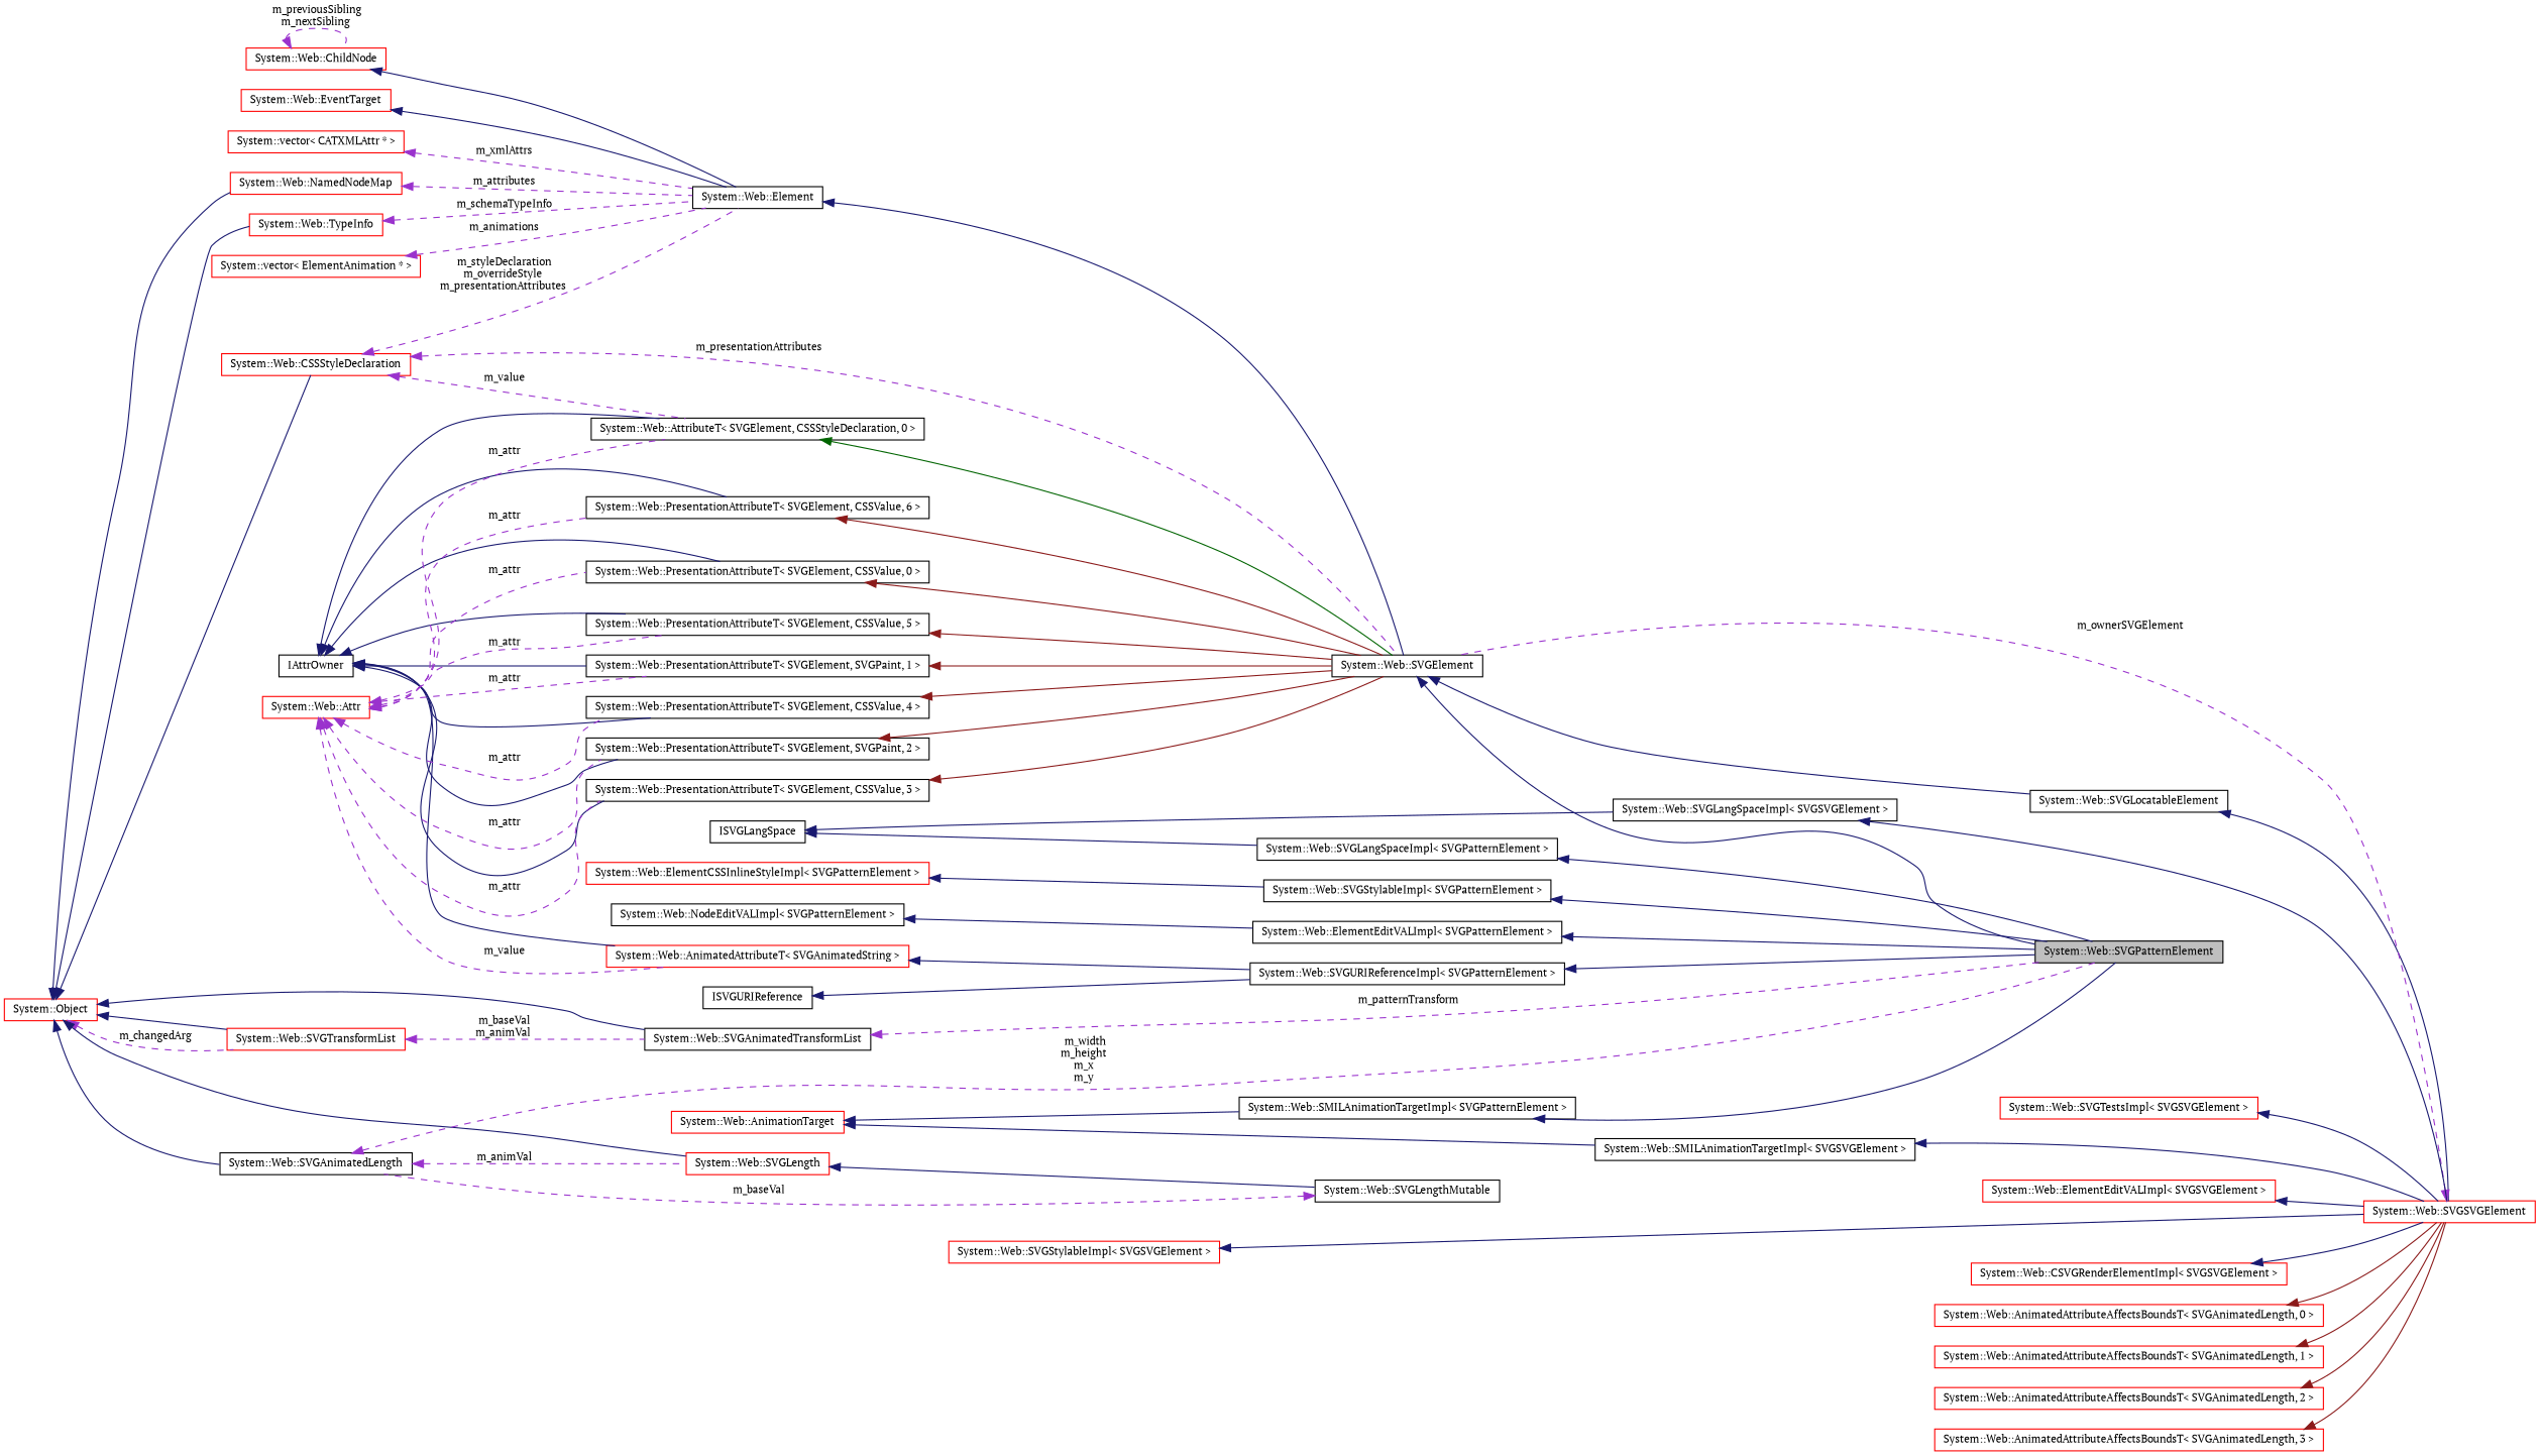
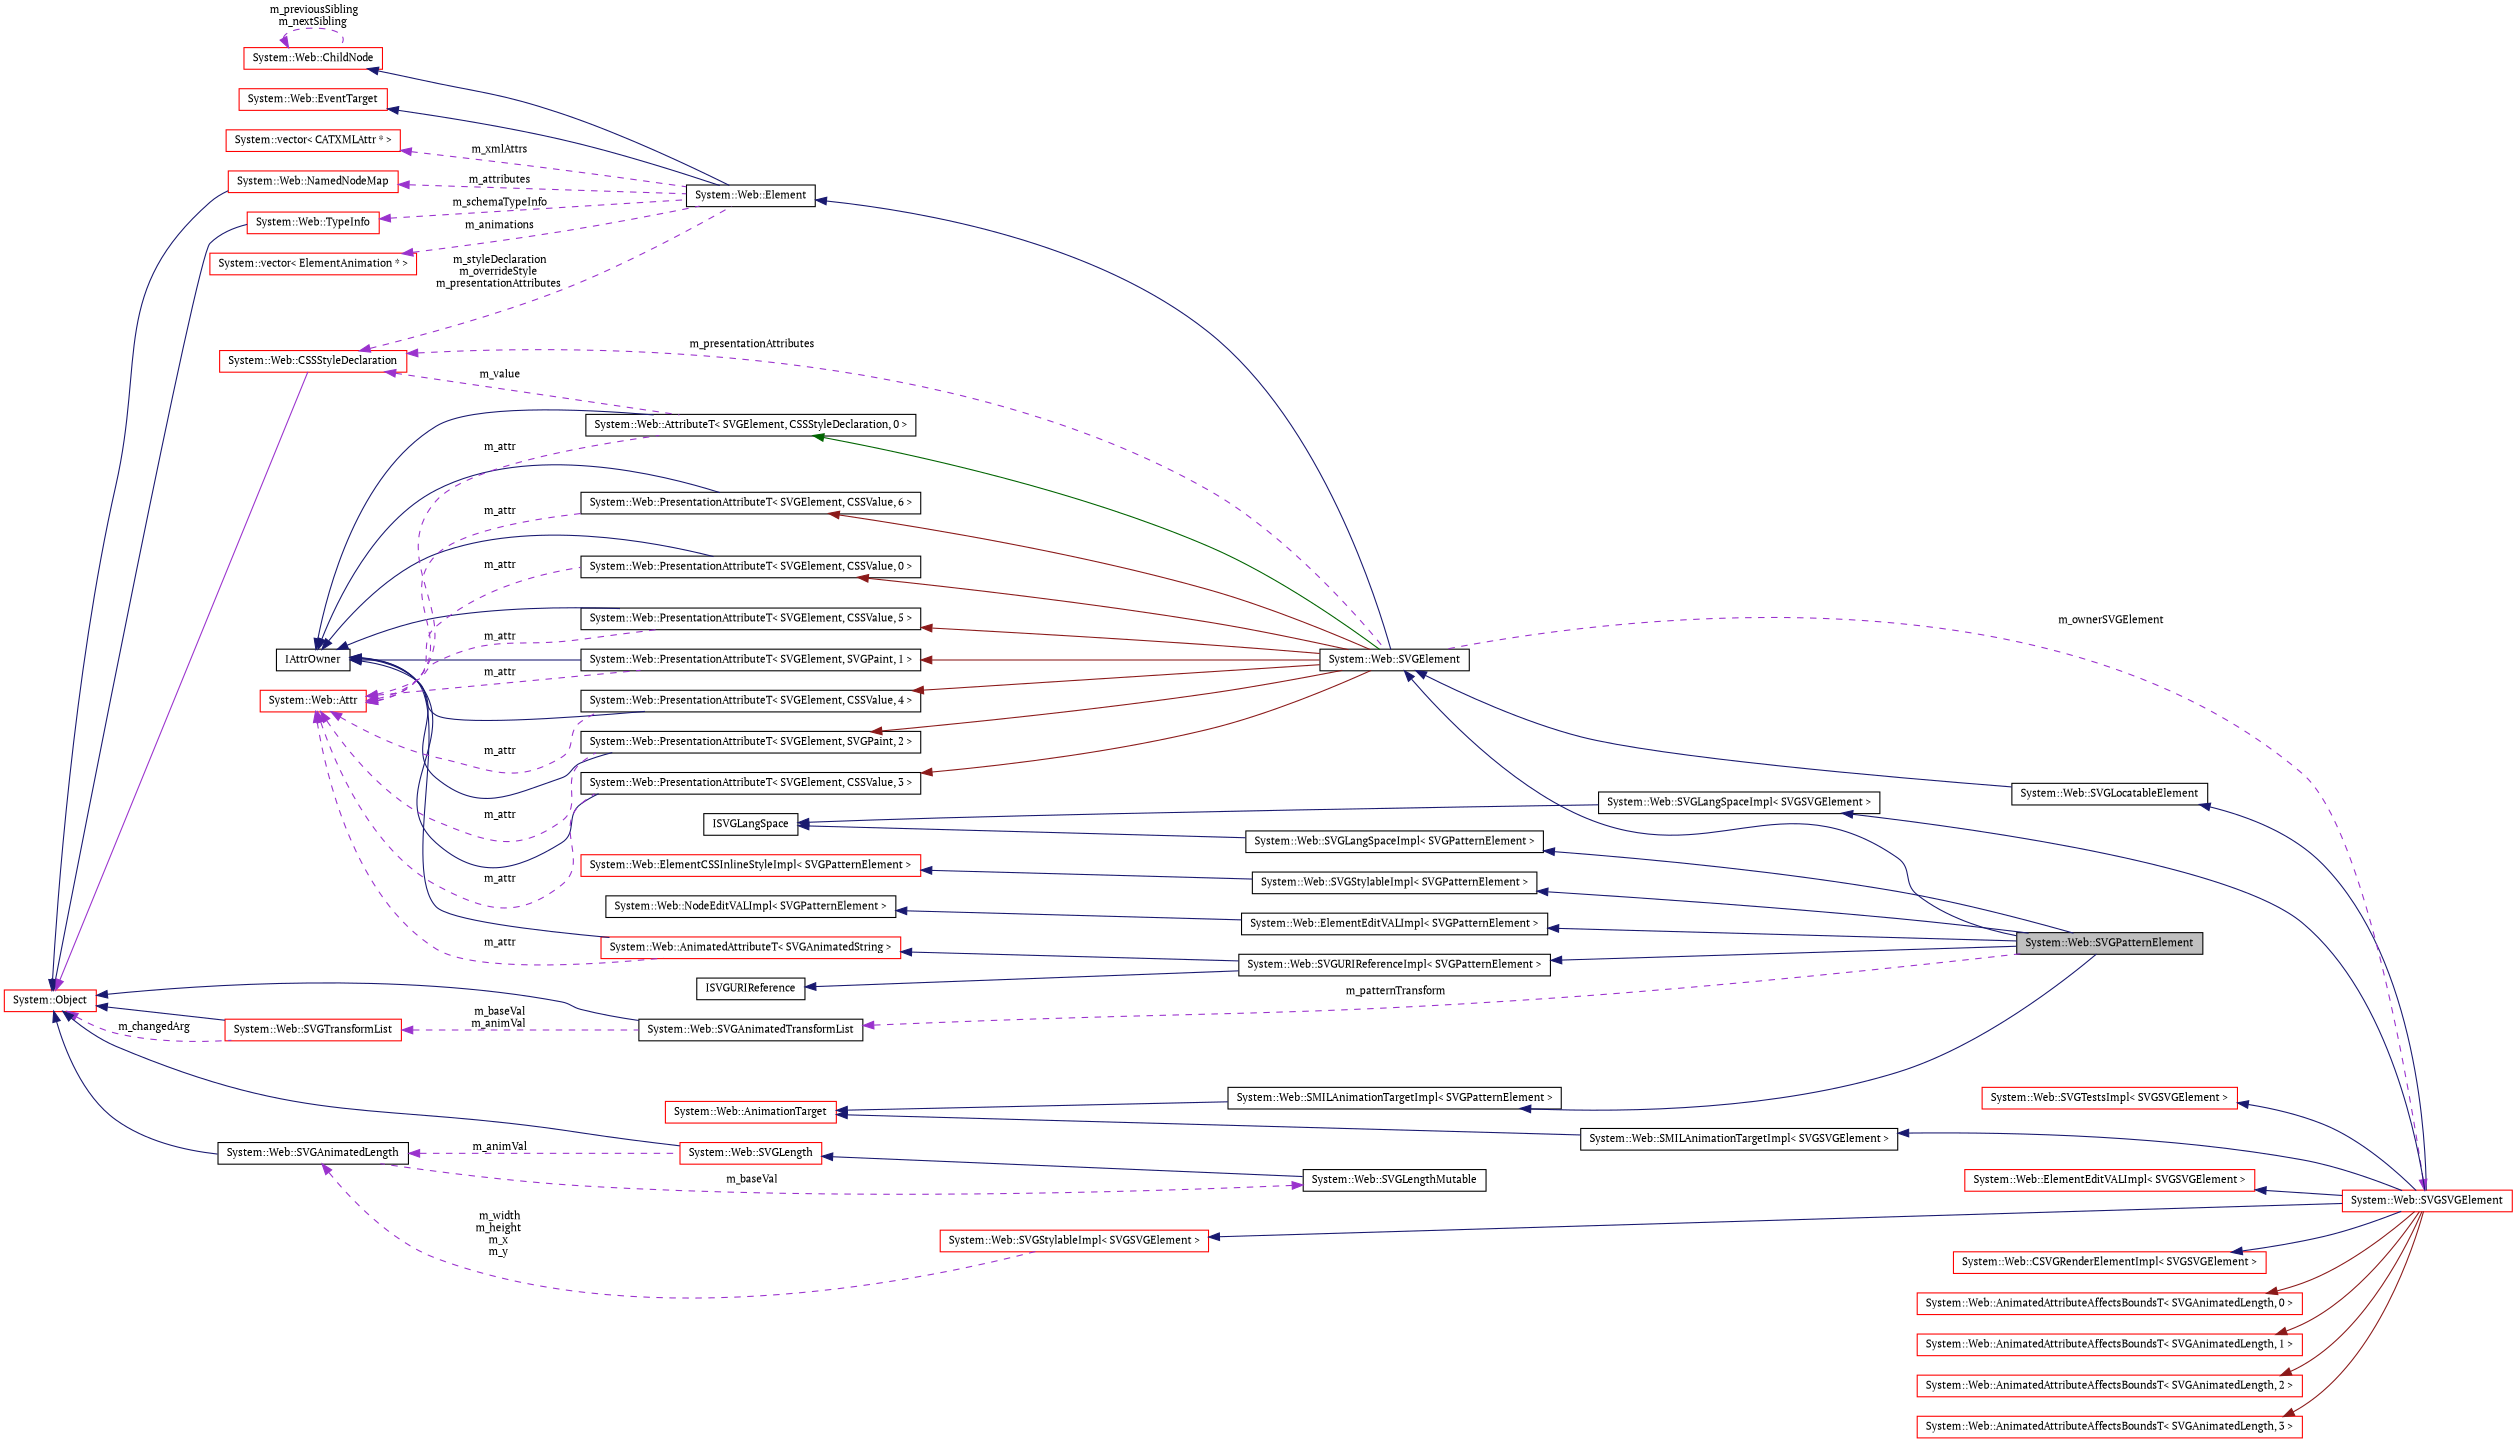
  digraph {
    fontname="PT Serif"
    rankdir=LR
    node [color=black fillcolor=white fontname="PT Serif" fontsize=10 shape=record style=filled]
    edge [color=midnightblue dir=back fontname="PT Serif" fontsize=10 labelfontname=Helvetica labelfontsize=10 style=solid]
    n1 [fillcolor=grey75 fontcolor=black height=0.2 label="System::Web::SVGPatternElement" width=0.4]
    n2 [height=0.2 label="System::Web::SVGElement" width=0.4]
    n3 [height=0.2 label="System::Web::SVGLocatableElement" width=0.4]
    n4 [color=red height=0.2 label="System::Web::SVGSVGElement" width=0.4]
    n5 [height=0.2 label="System::Web::Element" width=0.4]
    n6 [color=red height=0.2 label="System::Web::ChildNode" width=0.4]
    n7 [color=red height=0.2 label="System::Web::EventTarget" width=0.4]
    n8 [color=red height=0.2 label="System::vector\< CATXMLAttr * \>" width=0.4]
    n9 [color=red height=0.2 label="System::Web::NamedNodeMap" width=0.4]
    n10 [color=red height=0.2 label="System::Object" width=0.4]
    n11 [color=red height=0.2 label="System::Web::TypeInfo" width=0.4]
    n12 [color=red height=0.2 label="System::Web::CSSStyleDeclaration" width=0.4]
    n13 [height=0.2 label="System::Web::SVGAnimatedTransformList" width=0.4]
    n14 [color=red height=0.2 label="System::Web::SVGTransformList" width=0.4]
    n15 [height=0.2 label="System::Web::SVGAnimatedLength" width=0.4]
    n16 [color=red height=0.2 label="System::Web::SVGLength" width=0.4]
    n17 [height=0.2 label="System::Web::AttributeT\< SVGElement, CSSStyleDeclaration, 0 \>" width=0.4]
    n18 [height=0.2 label="System::Web::SVGLengthMutable" width=0.4]
    n19 [color=red height=0.2 label="System::vector\< ElementAnimation * \>" width=0.4]
    n20 [height=0.2 label=IAttrOwner width=0.4]
    n21 [height=0.2 label="System::Web::PresentationAttributeT\< SVGElement, CSSValue, 0 \>" width=0.4]
    n22 [height=0.2 label="System::Web::PresentationAttributeT\< SVGElement, SVGPaint, 1 \>" width=0.4]
    n23 [height=0.2 label="System::Web::PresentationAttributeT\< SVGElement, SVGPaint, 2 \>" width=0.4]
    n24 [height=0.2 label="System::Web::PresentationAttributeT\< SVGElement, CSSValue, 3 \>" width=0.4]
    n25 [height=0.2 label="System::Web::PresentationAttributeT\< SVGElement, CSSValue, 4 \>" width=0.4]
    n26 [height=0.2 label="System::Web::PresentationAttributeT\< SVGElement, CSSValue, 5 \>" width=0.4]
    n27 [height=0.2 label="System::Web::PresentationAttributeT\< SVGElement, CSSValue, 6 \>" width=0.4]
    n28 [color=red height=0.2 label="System::Web::AnimatedAttributeT\< SVGAnimatedString \>" width=0.4]
    n29 [height=0.2 label="System::Web::SVGURIReferenceImpl\< SVGPatternElement \>" width=0.4]
    n30 [color=red height=0.2 label="System::Web::Attr" width=0.4]
    n31 [color=red height=0.2 label="System::Web::SVGStylableImpl\< SVGSVGElement \>" width=0.4]
    n32 [color=red height=0.2 label="System::Web::SVGTestsImpl\< SVGSVGElement \>" width=0.4]
    n33 [height=0.2 label="System::Web::SVGLangSpaceImpl\< SVGSVGElement \>" width=0.4]
    n34 [height=0.2 label=ISVGLangSpace width=0.4]
    n35 [height=0.2 label="System::Web::SVGLangSpaceImpl\< SVGPatternElement \>" width=0.4]
    n36 [color=red height=0.2 label="System::Web::ElementEditVALImpl\< SVGSVGElement \>" width=0.4]
    n37 [height=0.2 label="System::Web::ElementEditVALImpl\< SVGPatternElement \>" width=0.4]
    n38 [height=0.2 label="System::Web::SMILAnimationTargetImpl\< SVGSVGElement \>" width=0.4]
    n39 [color=red height=0.2 label="System::Web::AnimationTarget" width=0.4]
    n40 [height=0.2 label="System::Web::SMILAnimationTargetImpl\< SVGPatternElement \>" width=0.4]
    n41 [color=red height=0.2 label="System::Web::CSVGRenderElementImpl\< SVGSVGElement \>" width=0.4]
    n42 [color=red height=0.2 label="System::Web::AnimatedAttributeAffectsBoundsT\< SVGAnimatedLength, 0 \>" width=0.4]
    n43 [color=red height=0.2 label="System::Web::AnimatedAttributeAffectsBoundsT\< SVGAnimatedLength, 1 \>" width=0.4]
    n44 [color=red height=0.2 label="System::Web::AnimatedAttributeAffectsBoundsT\< SVGAnimatedLength, 2 \>" width=0.4]
    n45 [color=red height=0.2 label="System::Web::AnimatedAttributeAffectsBoundsT\< SVGAnimatedLength, 3 \>" width=0.4]
    n46 [height=0.2 label="System::Web::SVGStylableImpl\< SVGPatternElement \>" width=0.4]
    n47 [color=red height=0.2 label="System::Web::ElementCSSInlineStyleImpl\< SVGPatternElement \>" width=0.4]
    n48 [height=0.2 label=ISVGURIReference width=0.4]
    n49 [height=0.2 label="System::Web::NodeEditVALImpl\< SVGPatternElement \>" width=0.4]
    n2 -> n1
    n2 -> n3
    n3 -> n4
    n4 -> n2 [color=darkorchid3 label=" m_ownerSVGElement" style=dashed]
    n5 -> n2
    n6 -> n5
    n6 -> n6 [color=darkorchid3 label=" m_previousSibling\nm_nextSibling" style=dashed]
    n7 -> n5
    n8 -> n5 [color=darkorchid3 label=" m_xmlAttrs" style=dashed]
    n9 -> n5 [color=darkorchid3 label=" m_attributes" style=dashed]
    n10 -> n9
    n10 -> n11
-   n10 -> n12
+   n10 -> n12 [color=darkorchid3]
    n10 -> n13
    n10 -> n14
    n10 -> n14 [color=darkorchid3 label=" m_changedArg" style=dashed]
    n10 -> n15
    n10 -> n16
    n11 -> n5 [color=darkorchid3 label=" m_schemaTypeInfo" style=dashed]
    n12 -> n2 [color=darkorchid3 label=" m_presentationAttributes" style=dashed]
    n12 -> n5 [color=darkorchid3 label=" m_styleDeclaration\nm_overrideStyle\nm_presentationAttributes" style=dashed]
    n12 -> n17 [color=darkorchid3 label=" m_value" style=dashed]
    n13 -> n1 [color=darkorchid3 label=" m_patternTransform" style=dashed]
    n14 -> n13 [color=darkorchid3 label=" m_baseVal\nm_animVal" style=dashed]
-   n15 -> n1 [color=darkorchid3 label=" m_width\nm_height\nm_x\nm_y" style=dashed]
+   n15 -> n31 [color=darkorchid3 label=" m_width\nm_height\nm_x\nm_y" style=dashed]
    n15 -> n16 [color=darkorchid3 label=" m_animVal" style=dashed]
    n16 -> n18
    n17 -> n2 [color=darkgreen]
    n18 -> n15 [color=darkorchid3 label=" m_baseVal" style=dashed]
    n19 -> n5 [color=darkorchid3 label=" m_animations" style=dashed]
    n20 -> n17
    n20 -> n21
    n20 -> n22
    n20 -> n23
    n20 -> n24
    n20 -> n25
    n20 -> n26
    n20 -> n27
    n20 -> n28
    n21 -> n2 [color=firebrick4]
    n22 -> n2 [color=firebrick4]
    n23 -> n2 [color=firebrick4]
    n24 -> n2 [color=firebrick4]
    n25 -> n2 [color=firebrick4]
    n26 -> n2 [color=firebrick4]
    n27 -> n2 [color=firebrick4]
    n28 -> n29
    n29 -> n1
    n30 -> n17 [color=darkorchid3 label=" m_attr" style=dashed]
    n30 -> n21 [color=darkorchid3 label=" m_attr" style=dashed]
    n30 -> n22 [color=darkorchid3 label=" m_attr" style=dashed]
    n30 -> n23 [color=darkorchid3 label=" m_attr" style=dashed]
    n30 -> n24 [color=darkorchid3 label=" m_attr" style=dashed]
    n30 -> n25 [color=darkorchid3 label=" m_attr" style=dashed]
    n30 -> n26 [color=darkorchid3 label=" m_attr" style=dashed]
    n30 -> n27 [color=darkorchid3 label=" m_attr" style=dashed]
-   n30 -> n28 [color=darkorchid3 label=" m_value" style=dashed]
+   n30 -> n28 [color=darkorchid3 label=" m_attr" style=dashed]
    n31 -> n4
    n32 -> n4
    n33 -> n4
    n34 -> n33
    n34 -> n35
    n35 -> n1
    n36 -> n4
    n37 -> n1
    n38 -> n4
    n39 -> n38
    n39 -> n40
    n40 -> n1
    n41 -> n4
    n42 -> n4 [color=firebrick4]
    n43 -> n4 [color=firebrick4]
    n44 -> n4 [color=firebrick4]
    n45 -> n4 [color=firebrick4]
    n46 -> n1
    n47 -> n46
    n48 -> n29
    n49 -> n37
  }
